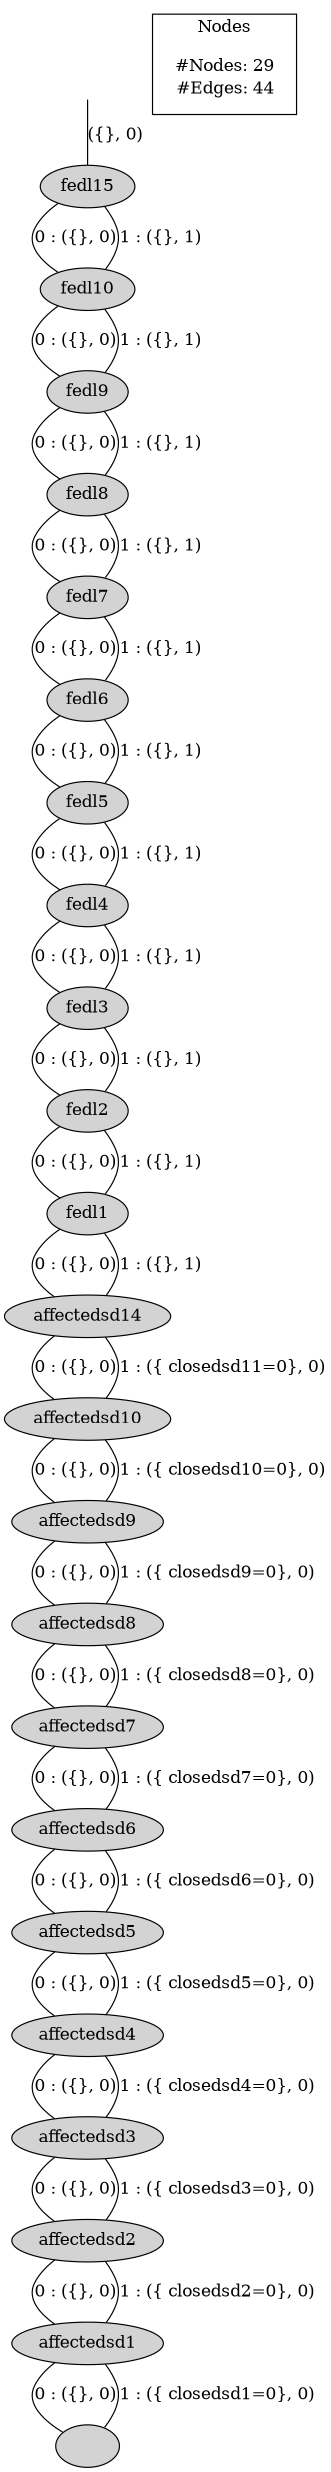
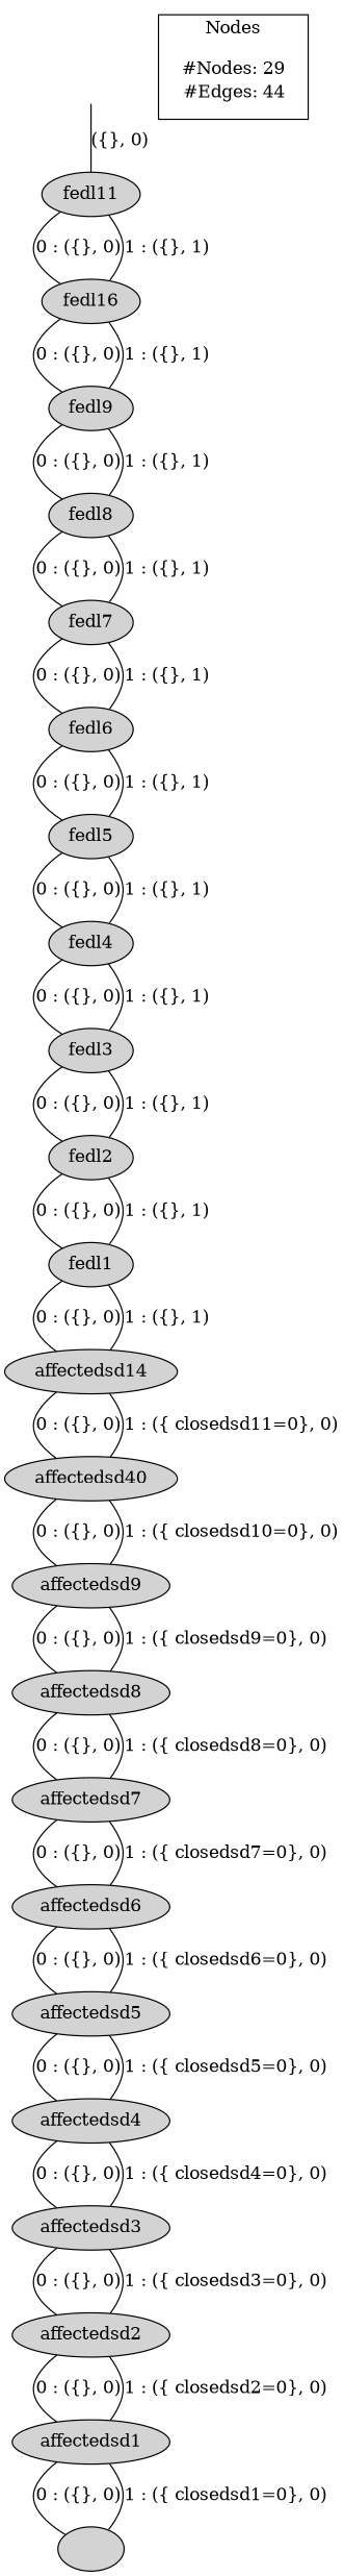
  digraph {
    node [fillcolor=lightgrey style=filled]
    edge [arrowhead=none]
    n1 [label=" "]
    n2 [label=affectedsd1]
    n3 [label=affectedsd2]
    n4 [label=affectedsd3]
    n5 [label=affectedsd4]
    n6 [label=affectedsd5]
    n7 [label=affectedsd6]
    n8 [label=affectedsd7]
    n9 [label=affectedsd8]
-   n10 [label=fedl15]
+   n10 [label=fedl11]
    n11 [label=affectedsd9]
-   n12 [label=affectedsd10]
+   n12 [label=affectedsd40]
    n13 [label=affectedsd14]
    n14 [label=fedl1]
    n15 [label=fedl2]
    n16 [label=fedl3]
    n17 [label=fedl4]
    n18 [label=fedl5]
    n19 [label=fedl6]
    n20 [label=fedl7]
    n21 [label=fedl8]
    n22 [label=fedl9]
-   n23 [label=fedl10]
+   n23 [label=fedl16]
    n24 [label=<<table border="0" cellpadding="2" cellspacing="0" cellborder="0">  <tr><td align="right" port="i1">#Nodes:</td><td>29</td></tr>  <tr><td align="right" port="i2">#Edges:</td><td>44</td></tr>  </table>> shape=plaintext fillcolor="" style=""]
    dummy [style=invis fillcolor=""]
    subgraph sub_1 {
      rank=same
      n1
    }
    subgraph sub_2 {
      rank=same
      n2
    }
    subgraph sub_3 {
      rank=same
      n3
    }
    subgraph sub_4 {
      rank=same
      n4
    }
    subgraph sub_5 {
      rank=same
      n5
    }
    subgraph sub_6 {
      rank=same
      n6
    }
    subgraph sub_7 {
      rank=same
      n7
    }
    subgraph sub_8 {
      rank=same
      n8
    }
    subgraph sub_9 {
      rank=same
      n9
    }
    subgraph sub_10 {
      rank=same
      n10
    }
    subgraph sub_11 {
      rank=same
      n11
    }
    subgraph sub_12 {
      rank=same
      n12
    }
    subgraph sub_13 {
      rank=same
      n13
    }
    subgraph sub_14 {
      rank=same
      n14
    }
    subgraph sub_15 {
      rank=same
      n15
    }
    subgraph sub_16 {
      rank=same
      n16
    }
    subgraph sub_17 {
      rank=same
      n17
    }
    subgraph sub_18 {
      rank=same
      n18
    }
    subgraph sub_19 {
      rank=same
      n19
    }
    subgraph sub_20 {
      rank=same
      n20
    }
    subgraph sub_21 {
      rank=same
      n21
    }
    subgraph sub_22 {
      rank=same
      n22
    }
    subgraph sub_23 {
      rank=same
      n23
    }
    subgraph cluster_24 {
      label=Nodes
      n24
    }
    n2 -> n1 [label="0 : ({}, 0)"]
    n2 -> n1 [label="1 : ({ closedsd1=0}, 0)"]
    n3 -> n2 [label="0 : ({}, 0)"]
    n3 -> n2 [label="1 : ({ closedsd2=0}, 0)"]
    n4 -> n3 [label="0 : ({}, 0)"]
    n4 -> n3 [label="1 : ({ closedsd3=0}, 0)"]
    n5 -> n4 [label="0 : ({}, 0)"]
    n5 -> n4 [label="1 : ({ closedsd4=0}, 0)"]
    n6 -> n5 [label="0 : ({}, 0)"]
    n6 -> n5 [label="1 : ({ closedsd5=0}, 0)"]
    n7 -> n6 [label="0 : ({}, 0)"]
    n7 -> n6 [label="1 : ({ closedsd6=0}, 0)"]
    n8 -> n7 [label="0 : ({}, 0)"]
    n8 -> n7 [label="1 : ({ closedsd7=0}, 0)"]
    n9 -> n8 [label="0 : ({}, 0)"]
    n9 -> n8 [label="1 : ({ closedsd8=0}, 0)"]
    n10 -> n23 [label="0 : ({}, 0)"]
    n10 -> n23 [label="1 : ({}, 1)"]
    n11 -> n9 [label="0 : ({}, 0)"]
    n11 -> n9 [label="1 : ({ closedsd9=0}, 0)"]
    n12 -> n11 [label="0 : ({}, 0)"]
    n12 -> n11 [label="1 : ({ closedsd10=0}, 0)"]
    n13 -> n12 [label="0 : ({}, 0)"]
    n13 -> n12 [label="1 : ({ closedsd11=0}, 0)"]
    n14 -> n13 [label="0 : ({}, 0)"]
    n14 -> n13 [label="1 : ({}, 1)"]
    n15 -> n14 [label="0 : ({}, 0)"]
    n15 -> n14 [label="1 : ({}, 1)"]
    n16 -> n15 [label="0 : ({}, 0)"]
    n16 -> n15 [label="1 : ({}, 1)"]
    n17 -> n16 [label="0 : ({}, 0)"]
    n17 -> n16 [label="1 : ({}, 1)"]
    n18 -> n17 [label="0 : ({}, 0)"]
    n18 -> n17 [label="1 : ({}, 1)"]
    n19 -> n18 [label="0 : ({}, 0)"]
    n19 -> n18 [label="1 : ({}, 1)"]
    n20 -> n19 [label="0 : ({}, 0)"]
    n20 -> n19 [label="1 : ({}, 1)"]
    n21 -> n20 [label="0 : ({}, 0)"]
    n21 -> n20 [label="1 : ({}, 1)"]
    n22 -> n21 [label="0 : ({}, 0)"]
    n22 -> n21 [label="1 : ({}, 1)"]
    n23 -> n22 [label="0 : ({}, 0)"]
    n23 -> n22 [label="1 : ({}, 1)"]
    dummy -> n10 [label="({}, 0)"]
  }
